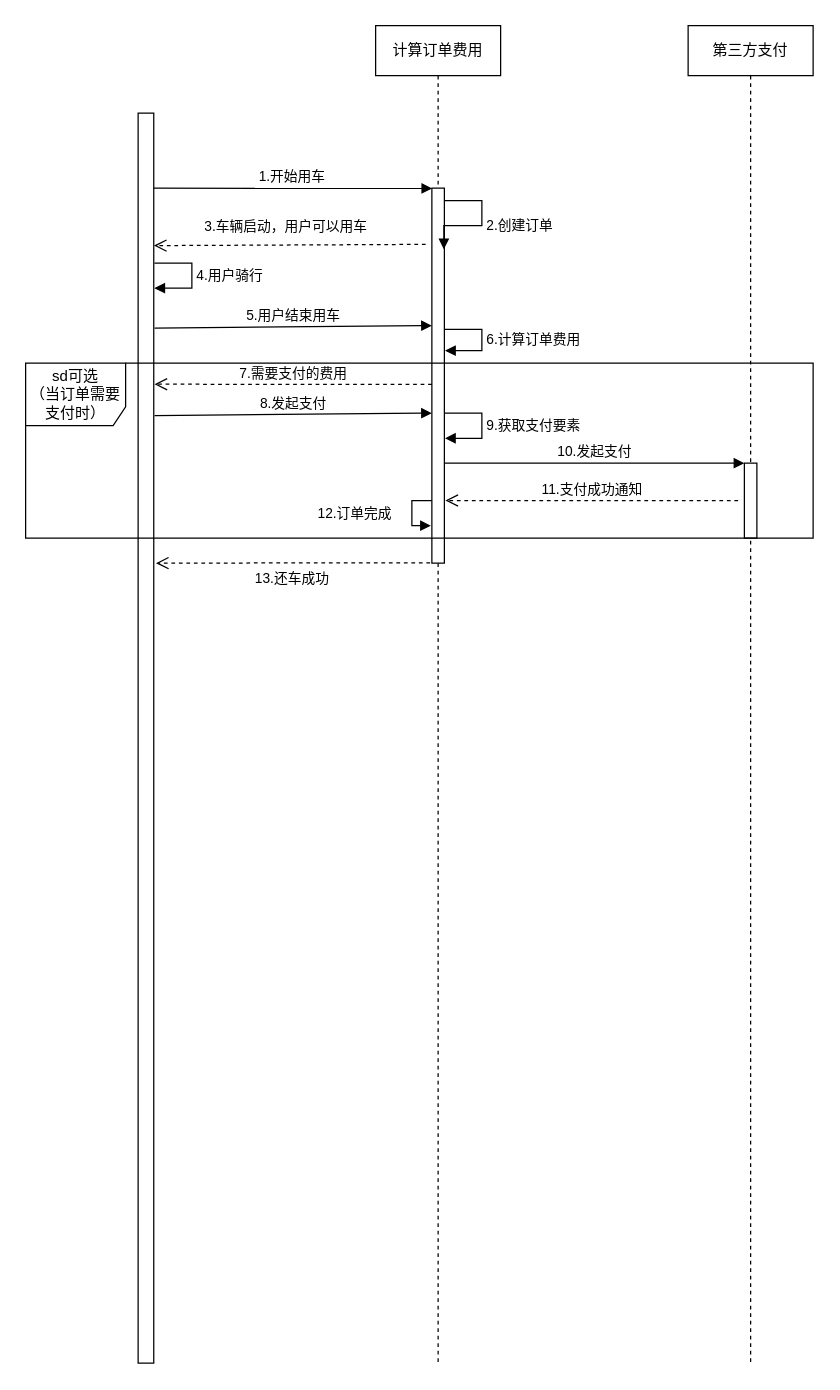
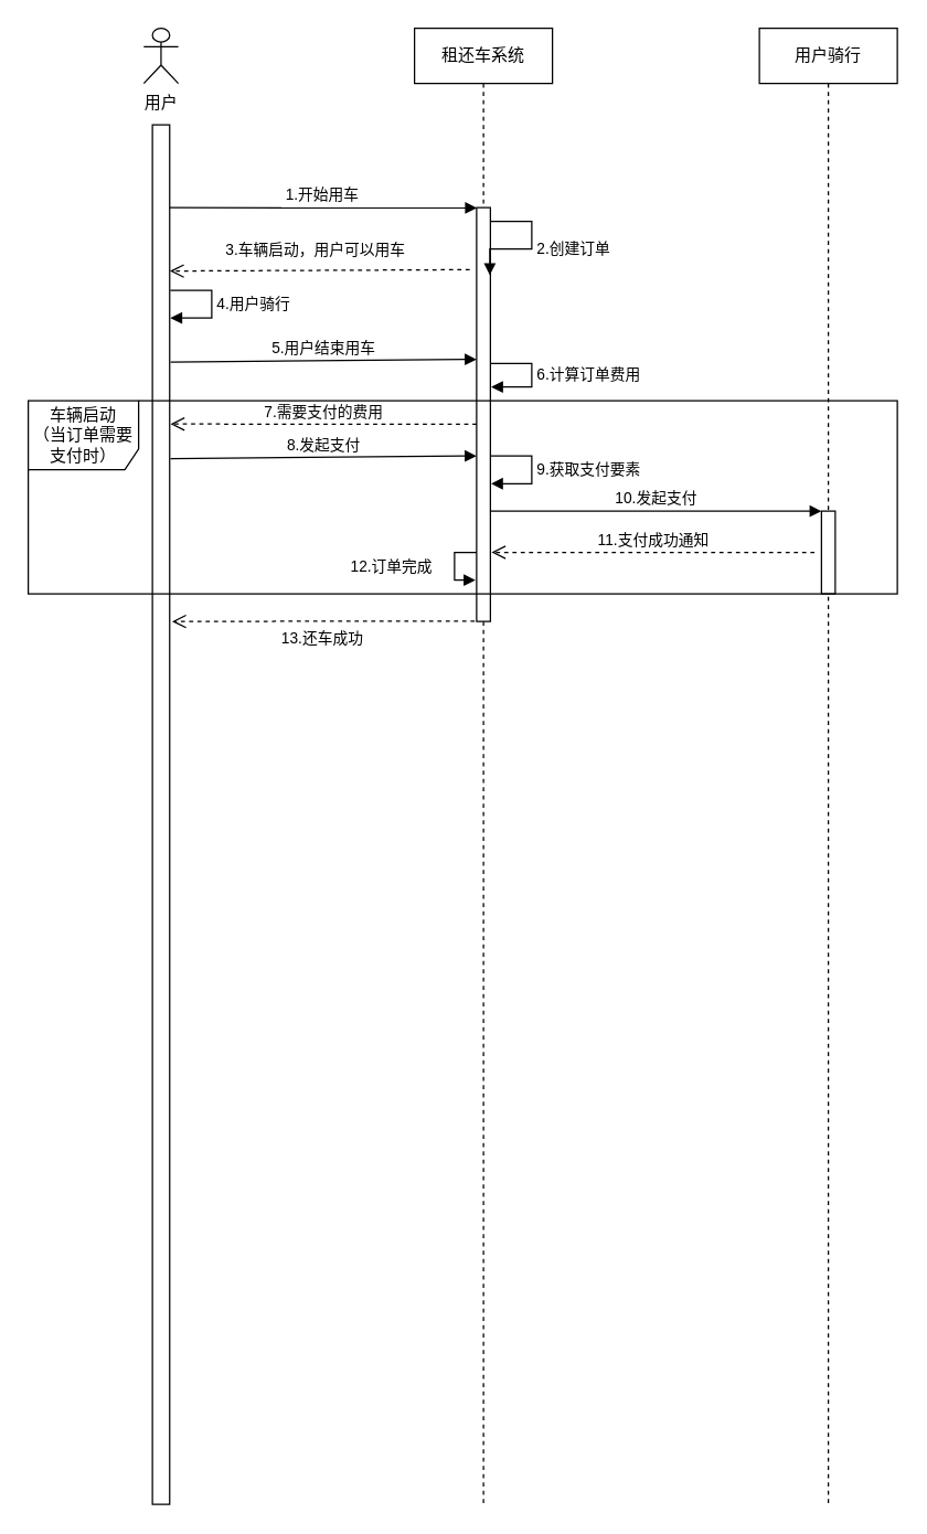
  <mxCell id="0" />
  <mxCell id="1" parent="0" />
  <mxCell id="2" value="" style="html=1;points=[];perimeter=orthogonalPerimeter;" vertex="1" parent="1"><mxGeometry x="110" y="90" width="12.5" height="1000" as="geometry" /></mxCell>
- <mxCell id="3" value="计算订单费用" style="shape=umlLifeline;perimeter=lifelinePerimeter;whiteSpace=wrap;html=1;container=1;collapsible=0;recursiveResize=0;outlineConnect=0;" vertex="1" parent="1"><mxGeometry x="300" y="20" width="100" height="1070" as="geometry" /></mxCell>
+ <mxCell id="3" value="租还车系统" style="shape=umlLifeline;perimeter=lifelinePerimeter;whiteSpace=wrap;html=1;container=1;collapsible=0;recursiveResize=0;outlineConnect=0;" vertex="1" parent="1"><mxGeometry x="300" y="20" width="100" height="1070" as="geometry" /></mxCell>
  <mxCell id="4" value="" style="html=1;points=[];perimeter=orthogonalPerimeter;" vertex="1" parent="3"><mxGeometry x="45" y="130" width="10" height="300" as="geometry" /></mxCell>
  <mxCell id="5" value="" style="html=1;points=[];perimeter=orthogonalPerimeter;" vertex="1" parent="3"><mxGeometry x="50" y="160" width="10" as="geometry" /></mxCell>
  <mxCell id="6" value="2.创建订单" style="edgeStyle=orthogonalEdgeStyle;html=1;align=left;spacingLeft=2;endArrow=block;rounded=0;entryX=0.96;entryY=0.163;entryDx=0;entryDy=0;entryPerimeter=0;" edge="1" target="4" parent="3"><mxGeometry relative="1" as="geometry"><mxPoint x="55" y="140" as="sourcePoint" /><Array as="points"><mxPoint x="85" y="140" /><mxPoint x="85" y="160" /><mxPoint x="55" y="160" /></Array></mxGeometry></mxCell>
  <mxCell id="7" value="" style="html=1;points=[];perimeter=orthogonalPerimeter;" vertex="1" parent="3"><mxGeometry x="50" y="260" width="10" as="geometry" /></mxCell>
  <mxCell id="8" value="6.计算订单费用" style="edgeStyle=orthogonalEdgeStyle;html=1;align=left;spacingLeft=2;endArrow=block;rounded=0;entryX=0.556;entryY=0;entryDx=0;entryDy=0;entryPerimeter=0;" edge="1" target="7" parent="3"><mxGeometry relative="1" as="geometry"><mxPoint x="55" y="243" as="sourcePoint" /><Array as="points"><mxPoint x="85" y="243" /><mxPoint x="85" y="260" /></Array><mxPoint x="60" y="260" as="targetPoint" /></mxGeometry></mxCell>
  <mxCell id="9" value="7.需要支付的费用" style="html=1;verticalAlign=bottom;endArrow=open;dashed=1;endSize=8;rounded=0;entryX=1.051;entryY=0.212;entryDx=0;entryDy=0;entryPerimeter=0;" edge="1" parent="3"><mxGeometry relative="1" as="geometry"><mxPoint x="45" y="287" as="sourcePoint" /><mxPoint x="-176.862" y="286.88" as="targetPoint" /></mxGeometry></mxCell>
  <mxCell id="10" value="" style="html=1;points=[];perimeter=orthogonalPerimeter;" vertex="1" parent="3"><mxGeometry x="50" y="330" width="10" as="geometry" /></mxCell>
  <mxCell id="11" value="9.获取支付要素" style="edgeStyle=orthogonalEdgeStyle;html=1;align=left;spacingLeft=2;endArrow=block;rounded=0;entryX=1.051;entryY=0.667;entryDx=0;entryDy=0;entryPerimeter=0;" edge="1" target="4" parent="3"><mxGeometry relative="1" as="geometry"><mxPoint x="55" y="310" as="sourcePoint" /><Array as="points"><mxPoint x="85" y="310" /><mxPoint x="85" y="330" /></Array><mxPoint x="60" y="330" as="targetPoint" /></mxGeometry></mxCell>
  <mxCell id="12" value="10.发起支付" style="html=1;verticalAlign=bottom;endArrow=block;rounded=0;exitX=1.029;exitY=0.733;exitDx=0;exitDy=0;exitPerimeter=0;" edge="1" parent="3" source="4"><mxGeometry width="80" relative="1" as="geometry"><mxPoint x="60" y="350" as="sourcePoint" /><mxPoint x="295" y="350" as="targetPoint" /></mxGeometry></mxCell>
  <mxCell id="13" value="" style="html=1;points=[];perimeter=orthogonalPerimeter;" vertex="1" parent="3"><mxGeometry x="30" y="400" width="10" as="geometry" /></mxCell>
  <mxCell id="14" value="12.订单完成" style="edgeStyle=orthogonalEdgeStyle;html=1;align=left;spacingLeft=2;endArrow=block;rounded=0;entryX=-0.079;entryY=0.9;entryDx=0;entryDy=0;entryPerimeter=0;" edge="1" parent="3"><mxGeometry x="0.015" y="-79" relative="1" as="geometry"><mxPoint x="45" y="380" as="sourcePoint" /><Array as="points"><mxPoint x="29" y="380" /><mxPoint x="29" y="400" /></Array><mxPoint x="44.21" y="400" as="targetPoint" /><mxPoint as="offset" /></mxGeometry></mxCell>
- <mxCell id="15" value="第三方支付" style="shape=umlLifeline;perimeter=lifelinePerimeter;whiteSpace=wrap;html=1;container=1;collapsible=0;recursiveResize=0;outlineConnect=0;" vertex="1" parent="1"><mxGeometry x="550" y="20" width="100" height="1070" as="geometry" /></mxCell>
+ <mxCell id="15" value="用户骑行" style="shape=umlLifeline;perimeter=lifelinePerimeter;whiteSpace=wrap;html=1;container=1;collapsible=0;recursiveResize=0;outlineConnect=0;" vertex="1" parent="1"><mxGeometry x="550" y="20" width="100" height="1070" as="geometry" /></mxCell>
  <mxCell id="16" value="" style="html=1;points=[];perimeter=orthogonalPerimeter;" vertex="1" parent="15"><mxGeometry x="45" y="350" width="10" height="60" as="geometry" /></mxCell>
+ <mxCell id="17" value="用户" style="shape=umlActor;verticalLabelPosition=bottom;verticalAlign=top;html=1;" vertex="1" parent="1"><mxGeometry x="103.75" y="20" width="25" height="40" as="geometry" /></mxCell>
  <mxCell id="18" value="1.开始用车" style="html=1;verticalAlign=bottom;endArrow=block;rounded=0;entryX=0.024;entryY=0.001;entryDx=0;entryDy=0;entryPerimeter=0;" edge="1" parent="1" target="4"><mxGeometry width="80" relative="1" as="geometry"><mxPoint x="122.5" y="150" as="sourcePoint" /><mxPoint x="340" y="150" as="targetPoint" /></mxGeometry></mxCell>
  <mxCell id="19" value="3.车辆启动，用户可以用车" style="html=1;verticalAlign=bottom;endArrow=open;dashed=1;endSize=8;rounded=0;entryX=1.013;entryY=0.106;entryDx=0;entryDy=0;entryPerimeter=0;" edge="1" parent="1" target="2"><mxGeometry x="0.031" y="-6" relative="1" as="geometry"><mxPoint x="340" y="195" as="sourcePoint" /><mxPoint x="220" y="160" as="targetPoint" /><mxPoint as="offset" /></mxGeometry></mxCell>
  <mxCell id="20" value="" style="html=1;points=[];perimeter=orthogonalPerimeter;" vertex="1" parent="1"><mxGeometry x="118" y="230" width="10" as="geometry" /></mxCell>
  <mxCell id="21" value="4.用户骑行" style="edgeStyle=orthogonalEdgeStyle;html=1;align=left;spacingLeft=2;endArrow=block;rounded=0;" edge="1" parent="1"><mxGeometry relative="1" as="geometry"><mxPoint x="123" y="210" as="sourcePoint" /><Array as="points"><mxPoint x="153" y="210" /><mxPoint x="153" y="230" /></Array><mxPoint x="123" y="230" as="targetPoint" /></mxGeometry></mxCell>
  <mxCell id="22" value="5.用户结束用车" style="html=1;verticalAlign=bottom;endArrow=block;rounded=0;exitX=1.051;exitY=0.172;exitDx=0;exitDy=0;exitPerimeter=0;" edge="1" parent="1" source="2"><mxGeometry width="80" relative="1" as="geometry"><mxPoint x="128.3" y="260.28" as="sourcePoint" /><mxPoint x="345" y="260" as="targetPoint" /></mxGeometry></mxCell>
  <mxCell id="23" value="8.发起支付" style="html=1;verticalAlign=bottom;endArrow=block;rounded=0;exitX=1.051;exitY=0.242;exitDx=0;exitDy=0;exitPerimeter=0;" edge="1" parent="1" source="2"><mxGeometry width="80" relative="1" as="geometry"><mxPoint x="127.5" y="330" as="sourcePoint" /><mxPoint x="345" y="330" as="targetPoint" /></mxGeometry></mxCell>
  <mxCell id="24" value="11.支付成功通知" style="html=1;verticalAlign=bottom;endArrow=open;dashed=1;endSize=8;rounded=0;entryX=1.084;entryY=0.833;entryDx=0;entryDy=0;entryPerimeter=0;" edge="1" parent="1" target="4"><mxGeometry relative="1" as="geometry"><mxPoint x="590" y="400" as="sourcePoint" /><mxPoint x="360" y="400" as="targetPoint" /></mxGeometry></mxCell>
  <mxCell id="25" value="13.还车成功" style="html=1;verticalAlign=bottom;endArrow=open;dashed=1;endSize=8;rounded=0;exitX=-0.14;exitY=0.999;exitDx=0;exitDy=0;exitPerimeter=0;entryX=1.141;entryY=0.36;entryDx=0;entryDy=0;entryPerimeter=0;" edge="1" parent="1" source="4" target="2"><mxGeometry x="0.016" y="21" relative="1" as="geometry"><mxPoint x="340" y="429" as="sourcePoint" /><mxPoint x="130" y="450" as="targetPoint" /><Array as="points" /><mxPoint as="offset" /></mxGeometry></mxCell>
- <mxCell id="26" value="sd可选&lt;br&gt;（当订单需要支付时）" style="shape=umlFrame;whiteSpace=wrap;html=1;width=80;height=50;" vertex="1" parent="1"><mxGeometry x="20" y="290" width="630" height="140" as="geometry" /></mxCell>
+ <mxCell id="26" value="车辆启动&lt;br&gt;（当订单需要支付时）" style="shape=umlFrame;whiteSpace=wrap;html=1;width=80;height=50;" vertex="1" parent="1"><mxGeometry x="20" y="290" width="630" height="140" as="geometry" /></mxCell>
